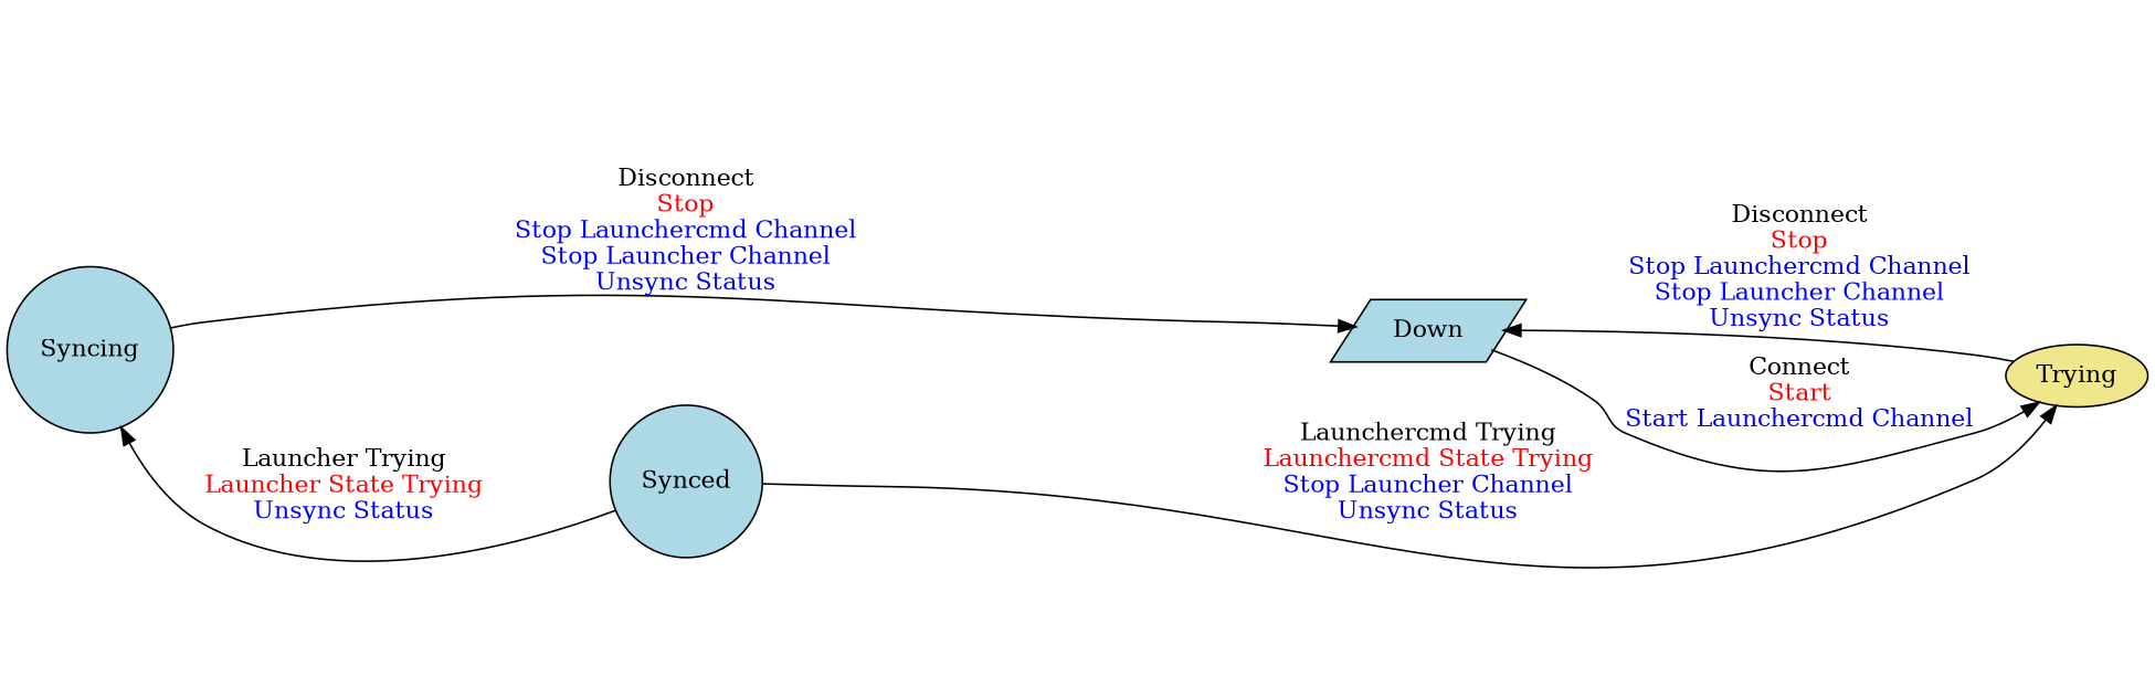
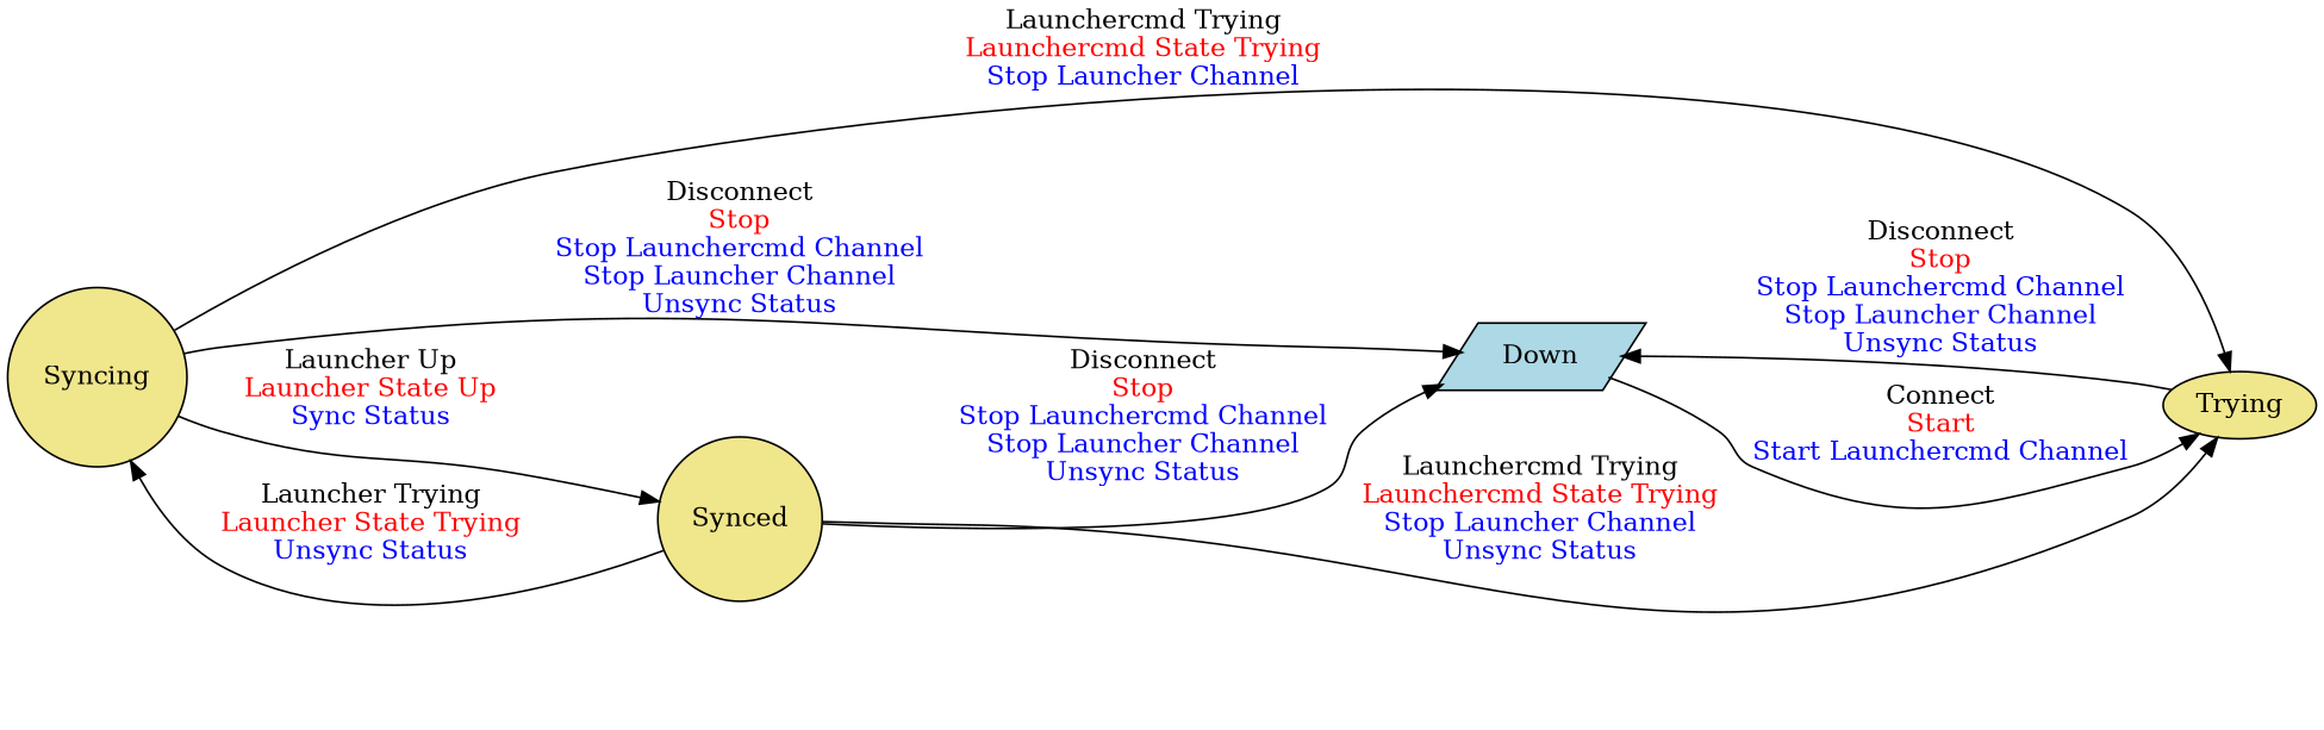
  digraph {
    rankdir=LR
    splines=true
    node [fillcolor=lightblue shape=circle style=filled]
    Down [shape=parallelogram]
    Trying [fillcolor=khaki shape=ellipse]
-   Syncing
-   Synced
+   Syncing [fillcolor=khaki]
+   Synced [fillcolor=khaki]
    Down -> Trying [label=<Connect<br></br><Font Color="Red">Start<Br></Br></Font><Font Color="Blue">Start Launchercmd Channel<Br></Br></Font>>]
    Trying -> Down [label=<Disconnect<br></br><Font Color="Red">Stop<Br></Br></Font><Font Color="Blue">Stop Launchercmd Channel<Br></Br>Stop Launcher Channel<Br></Br>Unsync Status<Br></Br></Font>>]
    Syncing -> Down [label=<Disconnect<br></br><Font Color="Red">Stop<Br></Br></Font><Font Color="Blue">Stop Launchercmd Channel<Br></Br>Stop Launcher Channel<Br></Br>Unsync Status<Br></Br></Font>>]
+   Syncing -> Trying [label=<Launchercmd Trying<br></br><Font Color="Red">Launchercmd State Trying<Br></Br></Font><Font Color="Blue">Stop Launcher Channel<Br></Br></Font>>]
+   Syncing -> Synced [label=<Launcher Up<br></br><Font Color="Red">Launcher State Up<Br></Br></Font><Font Color="Blue">Sync Status<Br></Br></Font>>]
+   Synced -> Down [label=<Disconnect<br></br><Font Color="Red">Stop<Br></Br></Font><Font Color="Blue">Stop Launchercmd Channel<Br></Br>Stop Launcher Channel<Br></Br>Unsync Status<Br></Br></Font>>]
    Synced -> Trying [label=<Launchercmd Trying<br></br><Font Color="Red">Launchercmd State Trying<Br></Br></Font><Font Color="Blue">Stop Launcher Channel<Br></Br>Unsync Status<Br></Br></Font>>]
    Synced -> Syncing [label=<Launcher Trying<br></br><Font Color="Red">Launcher State Trying<Br></Br></Font><Font Color="Blue">Unsync Status<Br></Br></Font>>]
  }
